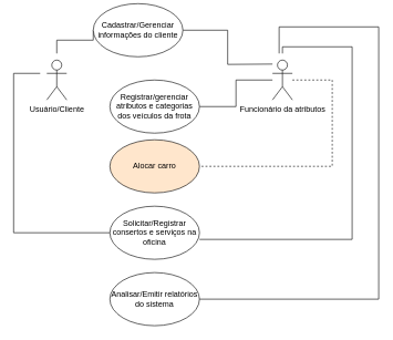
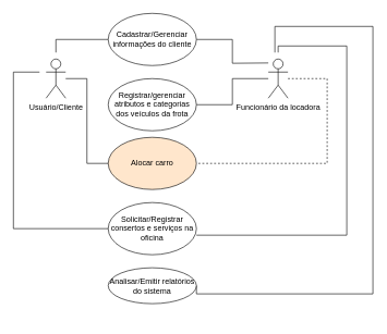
  <mxCell id="0" />
  <mxCell id="1" parent="0" />
+ <mxCell id="2" style="edgeStyle=orthogonalEdgeStyle;rounded=0;orthogonalLoop=1;jettySize=auto;html=1;entryX=0;entryY=0.5;entryDx=0;entryDy=0;endArrow=none;endFill=0;" parent="1" source="5" target="14" edge="1"><mxGeometry relative="1" as="geometry" /></mxCell>
  <mxCell id="3" style="edgeStyle=orthogonalEdgeStyle;rounded=0;orthogonalLoop=1;jettySize=auto;html=1;endArrow=none;endFill=0;entryX=0;entryY=0.5;entryDx=0;entryDy=0;" parent="1" target="12" edge="1"><mxGeometry relative="1" as="geometry"><mxPoint x="85" y="40" as="targetPoint" /><mxPoint x="85" y="80" as="sourcePoint" /><Array as="points"><mxPoint x="85" y="60" /></Array></mxGeometry></mxCell>
  <mxCell id="4" style="edgeStyle=orthogonalEdgeStyle;rounded=0;orthogonalLoop=1;jettySize=auto;html=1;entryX=0;entryY=0.5;entryDx=0;entryDy=0;endArrow=none;endFill=0;" parent="1" target="15" edge="1"><mxGeometry relative="1" as="geometry"><mxPoint x="60" y="110" as="sourcePoint" /><Array as="points"><mxPoint x="20" y="110" /><mxPoint x="20" y="350" /></Array></mxGeometry></mxCell>
  <mxCell id="5" value="Usuário/Cliente" style="shape=umlActor;verticalLabelPosition=bottom;verticalAlign=top;html=1;outlineConnect=0;" parent="1" vertex="1"><mxGeometry x="70" y="90" width="30" height="60" as="geometry" /></mxCell>
  <mxCell id="6" style="edgeStyle=orthogonalEdgeStyle;rounded=0;orthogonalLoop=1;jettySize=auto;html=1;entryX=1;entryY=0.5;entryDx=0;entryDy=0;endArrow=none;endFill=0;" parent="1" target="12" edge="1"><mxGeometry relative="1" as="geometry"><mxPoint x="410" y="96" as="sourcePoint" /></mxGeometry></mxCell>
  <mxCell id="7" style="edgeStyle=orthogonalEdgeStyle;rounded=0;orthogonalLoop=1;jettySize=auto;html=1;endArrow=none;endFill=0;" parent="1" source="11" target="13" edge="1"><mxGeometry relative="1" as="geometry" /></mxCell>
  <mxCell id="8" style="edgeStyle=orthogonalEdgeStyle;rounded=0;orthogonalLoop=1;jettySize=auto;html=1;entryX=1;entryY=0.5;entryDx=0;entryDy=0;endArrow=none;endFill=0;dashed=1;" parent="1" source="11" target="14" edge="1"><mxGeometry relative="1" as="geometry"><mxPoint x="460" y="120" as="sourcePoint" /><Array as="points"><mxPoint x="500" y="120" /><mxPoint x="500" y="250" /></Array></mxGeometry></mxCell>
  <mxCell id="9" style="edgeStyle=orthogonalEdgeStyle;rounded=0;orthogonalLoop=1;jettySize=auto;html=1;entryX=1;entryY=0.625;entryDx=0;entryDy=0;entryPerimeter=0;endArrow=none;endFill=0;" parent="1" target="15" edge="1"><mxGeometry relative="1" as="geometry"><mxPoint x="425" y="80" as="sourcePoint" /><Array as="points"><mxPoint x="425" y="70" /><mxPoint x="530" y="70" /><mxPoint x="530" y="360" /></Array></mxGeometry></mxCell>
  <mxCell id="10" style="edgeStyle=orthogonalEdgeStyle;rounded=0;orthogonalLoop=1;jettySize=auto;html=1;endArrow=none;endFill=0;entryX=1;entryY=0.5;entryDx=0;entryDy=0;" parent="1" target="16" edge="1"><mxGeometry relative="1" as="geometry"><mxPoint x="320" y="466.667" as="targetPoint" /><mxPoint x="420" y="80" as="sourcePoint" /><Array as="points"><mxPoint x="420" y="40" /><mxPoint x="570" y="40" /><mxPoint x="570" y="450" /></Array></mxGeometry></mxCell>
- <mxCell id="11" value="Funcionário da atributos" style="shape=umlActor;verticalLabelPosition=bottom;verticalAlign=top;html=1;outlineConnect=0;" parent="1" vertex="1"><mxGeometry x="410" y="90" width="30" height="60" as="geometry" /></mxCell>
- <mxCell id="12" value="Cadastrar/Gerenciar informações do cliente" style="ellipse;whiteSpace=wrap;html=1;" parent="1" vertex="1"><mxGeometry x="140" y="5" width="135" height="80" as="geometry" /></mxCell>
+ <mxCell id="11" value="Funcionário da locadora" style="shape=umlActor;verticalLabelPosition=bottom;verticalAlign=top;html=1;outlineConnect=0;" parent="1" vertex="1"><mxGeometry x="410" y="90" width="30" height="60" as="geometry" /></mxCell>
+ <mxCell id="12" value="Cadastrar/Gerenciar informações do cliente" style="ellipse;whiteSpace=wrap;html=1;" parent="1" vertex="1"><mxGeometry x="165" y="20" width="135" height="80" as="geometry" /></mxCell>
  <mxCell id="13" value="Registrar/gerenciar atributos e categorias dos veículos da frota" style="ellipse;whiteSpace=wrap;html=1;" parent="1" vertex="1"><mxGeometry x="165" y="120" width="135" height="80" as="geometry" /></mxCell>
  <mxCell id="14" value="Alocar carro" style="ellipse;whiteSpace=wrap;html=1;fillColor=#ffe6cc;" parent="1" vertex="1"><mxGeometry x="165" y="210" width="135" height="80" as="geometry" /></mxCell>
  <mxCell id="15" value="Solicitar/Registrar consertos e serviços na oficina" style="ellipse;whiteSpace=wrap;html=1;" parent="1" vertex="1"><mxGeometry x="165" y="310" width="135" height="80" as="geometry" /></mxCell>
- <mxCell id="16" value="Analisar/Emitir relatórios do sistema" style="ellipse;whiteSpace=wrap;html=1;" parent="1" vertex="1"><mxGeometry x="165" y="410" width="135" height="80" as="geometry" /></mxCell>
+ <mxCell id="16" value="Analisar/Emitir relatórios do sistema" style="ellipse;whiteSpace=wrap;html=1;" parent="1" vertex="1"><mxGeometry x="165" y="410" width="135" height="55" as="geometry" /></mxCell>
